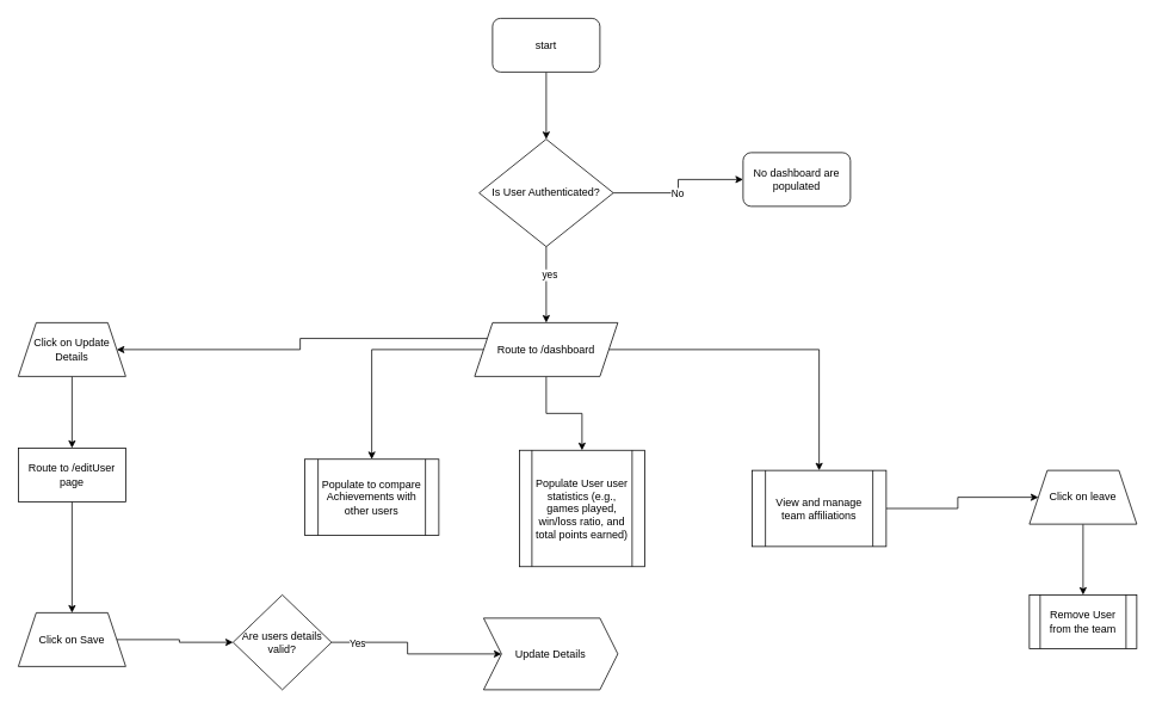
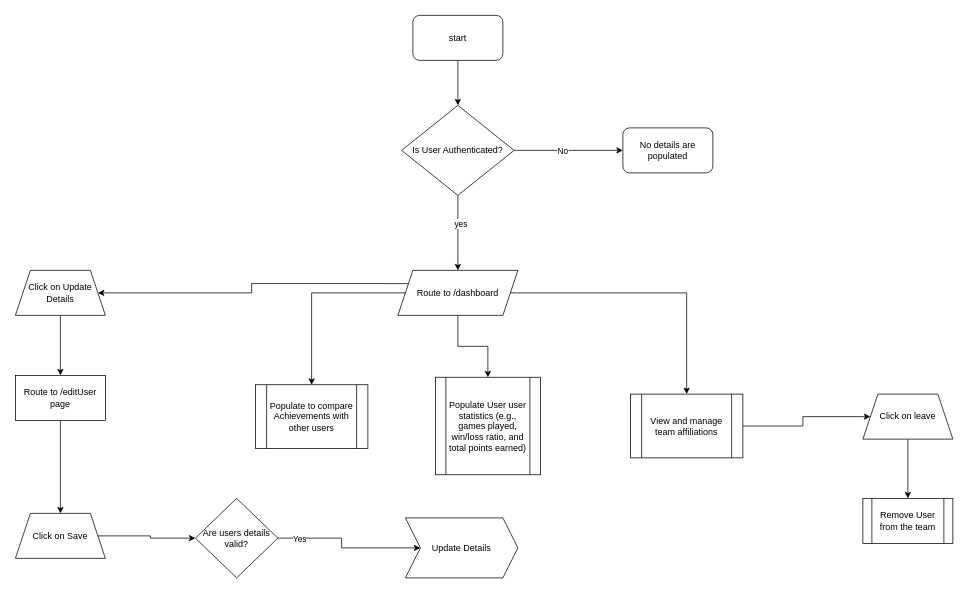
  <mxCell id="0" />
  <mxCell id="1" parent="0" />
  <mxCell id="2" style="edgeStyle=orthogonalEdgeStyle;rounded=0;orthogonalLoop=1;jettySize=auto;html=1;exitX=0.5;exitY=1;exitDx=0;exitDy=0;entryX=0.5;entryY=0;entryDx=0;entryDy=0;" edge="1" parent="1" source="3" target="14"><mxGeometry relative="1" as="geometry" /></mxCell>
  <mxCell id="3" value="start" style="rounded=1;whiteSpace=wrap;html=1;" vertex="1" parent="1"><mxGeometry x="550" y="20" width="120" height="60" as="geometry" /></mxCell>
  <mxCell id="4" style="edgeStyle=orthogonalEdgeStyle;rounded=0;orthogonalLoop=1;jettySize=auto;html=1;exitX=0.5;exitY=1;exitDx=0;exitDy=0;" edge="1" parent="1" source="8" target="9"><mxGeometry relative="1" as="geometry" /></mxCell>
  <mxCell id="5" value="" style="edgeStyle=orthogonalEdgeStyle;rounded=0;orthogonalLoop=1;jettySize=auto;html=1;" edge="1" parent="1" source="8" target="17"><mxGeometry relative="1" as="geometry" /></mxCell>
  <mxCell id="6" style="edgeStyle=orthogonalEdgeStyle;rounded=0;orthogonalLoop=1;jettySize=auto;html=1;entryX=0.5;entryY=0;entryDx=0;entryDy=0;" edge="1" parent="1" source="8" target="18"><mxGeometry relative="1" as="geometry"><mxPoint x="400" y="500" as="targetPoint" /></mxGeometry></mxCell>
  <mxCell id="7" style="edgeStyle=orthogonalEdgeStyle;rounded=0;orthogonalLoop=1;jettySize=auto;html=1;exitX=0;exitY=0.25;exitDx=0;exitDy=0;entryX=1;entryY=0.5;entryDx=0;entryDy=0;" edge="1" parent="1" source="8" target="20"><mxGeometry relative="1" as="geometry" /></mxCell>
  <mxCell id="8" value="Route to /dashboard" style="shape=parallelogram;perimeter=parallelogramPerimeter;whiteSpace=wrap;html=1;fixedSize=1;" vertex="1" parent="1"><mxGeometry x="530" y="360" width="160" height="60" as="geometry" /></mxCell>
  <mxCell id="9" value="Populate User&amp;nbsp;user statistics (e.g., games played, win/loss ratio, and total points earned)" style="shape=process;whiteSpace=wrap;html=1;backgroundOutline=1;" vertex="1" parent="1"><mxGeometry x="580" y="502.5" width="140" height="130" as="geometry" /></mxCell>
  <mxCell id="10" style="edgeStyle=orthogonalEdgeStyle;rounded=0;orthogonalLoop=1;jettySize=auto;html=1;exitX=1;exitY=0.5;exitDx=0;exitDy=0;" edge="1" parent="1" source="14" target="15"><mxGeometry relative="1" as="geometry" /></mxCell>
  <mxCell id="11" value="No" style="edgeLabel;html=1;align=center;verticalAlign=middle;resizable=0;points=[];" vertex="1" connectable="0" parent="10"><mxGeometry x="-0.117" relative="1" as="geometry"><mxPoint as="offset" /></mxGeometry></mxCell>
  <mxCell id="12" style="edgeStyle=orthogonalEdgeStyle;rounded=0;orthogonalLoop=1;jettySize=auto;html=1;exitX=0.5;exitY=1;exitDx=0;exitDy=0;" edge="1" parent="1" source="14" target="8"><mxGeometry relative="1" as="geometry" /></mxCell>
  <mxCell id="13" value="yes" style="edgeLabel;html=1;align=center;verticalAlign=middle;resizable=0;points=[];" vertex="1" connectable="0" parent="12"><mxGeometry x="-0.26" y="3" relative="1" as="geometry"><mxPoint as="offset" /></mxGeometry></mxCell>
- <mxCell id="14" value="Is User Authenticated?" style="rhombus;whiteSpace=wrap;html=1;" vertex="1" parent="1"><mxGeometry x="535" y="155" width="150" height="120" as="geometry" /></mxCell>
- <mxCell id="15" value="No dashboard are populated" style="rounded=1;whiteSpace=wrap;html=1;" vertex="1" parent="1"><mxGeometry x="830" y="170" width="120" height="60" as="geometry" /></mxCell>
+ <mxCell id="14" value="Is User Authenticated?" style="rhombus;whiteSpace=wrap;html=1;" vertex="1" parent="1"><mxGeometry x="535" y="140" width="150" height="120" as="geometry" /></mxCell>
+ <mxCell id="15" value="No details are populated" style="rounded=1;whiteSpace=wrap;html=1;" vertex="1" parent="1"><mxGeometry x="830" y="170" width="120" height="60" as="geometry" /></mxCell>
  <mxCell id="16" style="edgeStyle=orthogonalEdgeStyle;rounded=0;orthogonalLoop=1;jettySize=auto;html=1;exitX=1;exitY=0.5;exitDx=0;exitDy=0;entryX=0;entryY=0.5;entryDx=0;entryDy=0;" edge="1" parent="1" source="17" target="30"><mxGeometry relative="1" as="geometry" /></mxCell>
  <mxCell id="17" value="&lt;div style=&quot;&quot;&gt;&lt;span style=&quot;background-color: initial;&quot;&gt;View and manage team affiliations&lt;/span&gt;&lt;/div&gt;" style="shape=process;whiteSpace=wrap;html=1;backgroundOutline=1;align=center;" vertex="1" parent="1"><mxGeometry x="840" y="525" width="150" height="85" as="geometry" /></mxCell>
  <mxCell id="18" value="&lt;div style=&quot;&quot;&gt;&lt;span style=&quot;background-color: initial;&quot;&gt;Populate to compare Achievements with other users&lt;/span&gt;&lt;/div&gt;" style="shape=process;whiteSpace=wrap;html=1;backgroundOutline=1;align=center;" vertex="1" parent="1"><mxGeometry x="340" y="512.5" width="150" height="85" as="geometry" /></mxCell>
  <mxCell id="19" value="" style="edgeStyle=orthogonalEdgeStyle;rounded=0;orthogonalLoop=1;jettySize=auto;html=1;" edge="1" parent="1" source="20" target="22"><mxGeometry relative="1" as="geometry" /></mxCell>
  <mxCell id="20" value="Click on Update Details" style="shape=trapezoid;perimeter=trapezoidPerimeter;whiteSpace=wrap;html=1;fixedSize=1;" vertex="1" parent="1"><mxGeometry x="20" y="360" width="120" height="60" as="geometry" /></mxCell>
  <mxCell id="21" style="edgeStyle=orthogonalEdgeStyle;rounded=0;orthogonalLoop=1;jettySize=auto;html=1;entryX=0.5;entryY=0;entryDx=0;entryDy=0;" edge="1" parent="1" source="22" target="24"><mxGeometry relative="1" as="geometry"><mxPoint x="80" y="680" as="targetPoint" /></mxGeometry></mxCell>
  <mxCell id="22" value="Route to /editUser page" style="whiteSpace=wrap;html=1;" vertex="1" parent="1"><mxGeometry x="20" y="500" width="120" height="60" as="geometry" /></mxCell>
  <mxCell id="23" style="edgeStyle=orthogonalEdgeStyle;rounded=0;orthogonalLoop=1;jettySize=auto;html=1;exitX=1;exitY=0.5;exitDx=0;exitDy=0;entryX=0;entryY=0.5;entryDx=0;entryDy=0;" edge="1" parent="1" source="24" target="27"><mxGeometry relative="1" as="geometry" /></mxCell>
  <mxCell id="24" value="Click on Save" style="shape=trapezoid;perimeter=trapezoidPerimeter;whiteSpace=wrap;html=1;fixedSize=1;" vertex="1" parent="1"><mxGeometry x="20" y="684" width="120" height="60" as="geometry" /></mxCell>
  <mxCell id="25" style="edgeStyle=orthogonalEdgeStyle;rounded=0;orthogonalLoop=1;jettySize=auto;html=1;entryX=0;entryY=0.5;entryDx=0;entryDy=0;" edge="1" parent="1" source="27" target="28"><mxGeometry relative="1" as="geometry" /></mxCell>
  <mxCell id="26" value="Yes" style="edgeLabel;html=1;align=center;verticalAlign=middle;resizable=0;points=[];" vertex="1" connectable="0" parent="25"><mxGeometry x="-0.729" y="-1" relative="1" as="geometry"><mxPoint as="offset" /></mxGeometry></mxCell>
  <mxCell id="27" value="Are users details valid?" style="rhombus;whiteSpace=wrap;html=1;" vertex="1" parent="1"><mxGeometry x="260" y="664" width="110" height="106" as="geometry" /></mxCell>
  <mxCell id="28" value="Update Details" style="shape=step;perimeter=stepPerimeter;whiteSpace=wrap;html=1;fixedSize=1;" vertex="1" parent="1"><mxGeometry x="540" y="690" width="150" height="80" as="geometry" /></mxCell>
  <mxCell id="29" style="edgeStyle=orthogonalEdgeStyle;rounded=0;orthogonalLoop=1;jettySize=auto;html=1;exitX=0.5;exitY=1;exitDx=0;exitDy=0;entryX=0.5;entryY=0;entryDx=0;entryDy=0;" edge="1" parent="1" source="30" target="31"><mxGeometry relative="1" as="geometry" /></mxCell>
  <mxCell id="30" value="Click on leave" style="shape=trapezoid;perimeter=trapezoidPerimeter;whiteSpace=wrap;html=1;fixedSize=1;" vertex="1" parent="1"><mxGeometry x="1150" y="525" width="120" height="60" as="geometry" /></mxCell>
  <mxCell id="31" value="Remove User from the team" style="shape=process;whiteSpace=wrap;html=1;backgroundOutline=1;" vertex="1" parent="1"><mxGeometry x="1150" y="664" width="120" height="60" as="geometry" /></mxCell>
